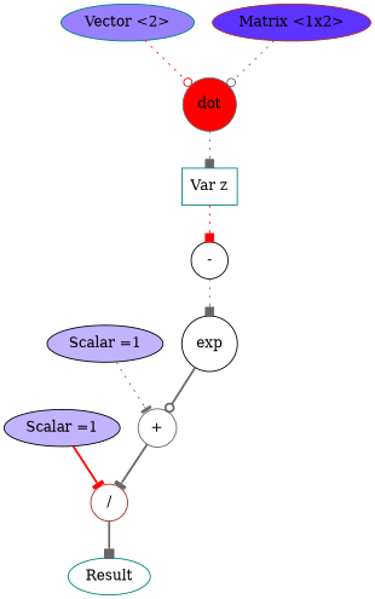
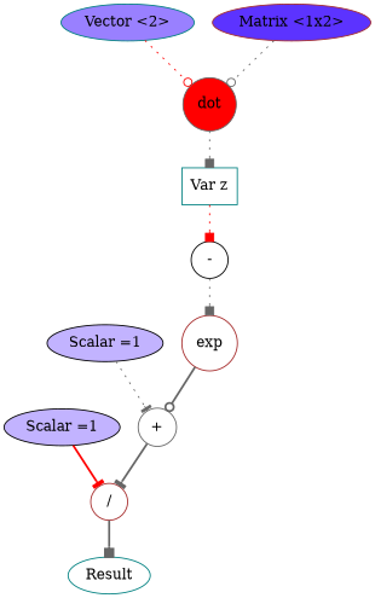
  digraph {
    node [color=black]
    edge [arrowhead=box color=gray40 style=dotted]
    n1 [color=brown label="/" shape=circle]
    Result [color=teal]
    n3 [fillcolor=".7 .3 1.0" label="Scalar =1" style=filled]
    n4 [color=gray40 label="+" shape=circle]
    n5 [fillcolor=".7 .3 1.0" label="Scalar =1" style=filled]
-   n6 [label=exp shape=circle]
+   n6 [color=brown label=exp shape=circle]
    n7 [label="-" shape=circle]
    n8 [color=teal label="Var z" shape=box]
    n9 [color=gray40 fillcolor=red label=dot shape=circle style=filled]
    n10 [color=teal fillcolor=".7 .5 1.0" label="Vector <2>" style=filled]
    n11 [color=brown fillcolor=".7 .8 1.0" label="Matrix <1x2>" style=filled]
    n1 -> Result [style=bold]
    n3 -> n1 [arrowhead=tee color=red style=bold]
    n4 -> n1 [arrowhead=tee style=bold]
    n5 -> n4 [arrowhead=tee]
    n6 -> n4 [arrowhead=odot style=bold]
    n7 -> n6
    n8 -> n7 [color=red]
    n9 -> n8
    n10 -> n9 [arrowhead=odot color=red]
    n11 -> n9 [arrowhead=odot]
  }
